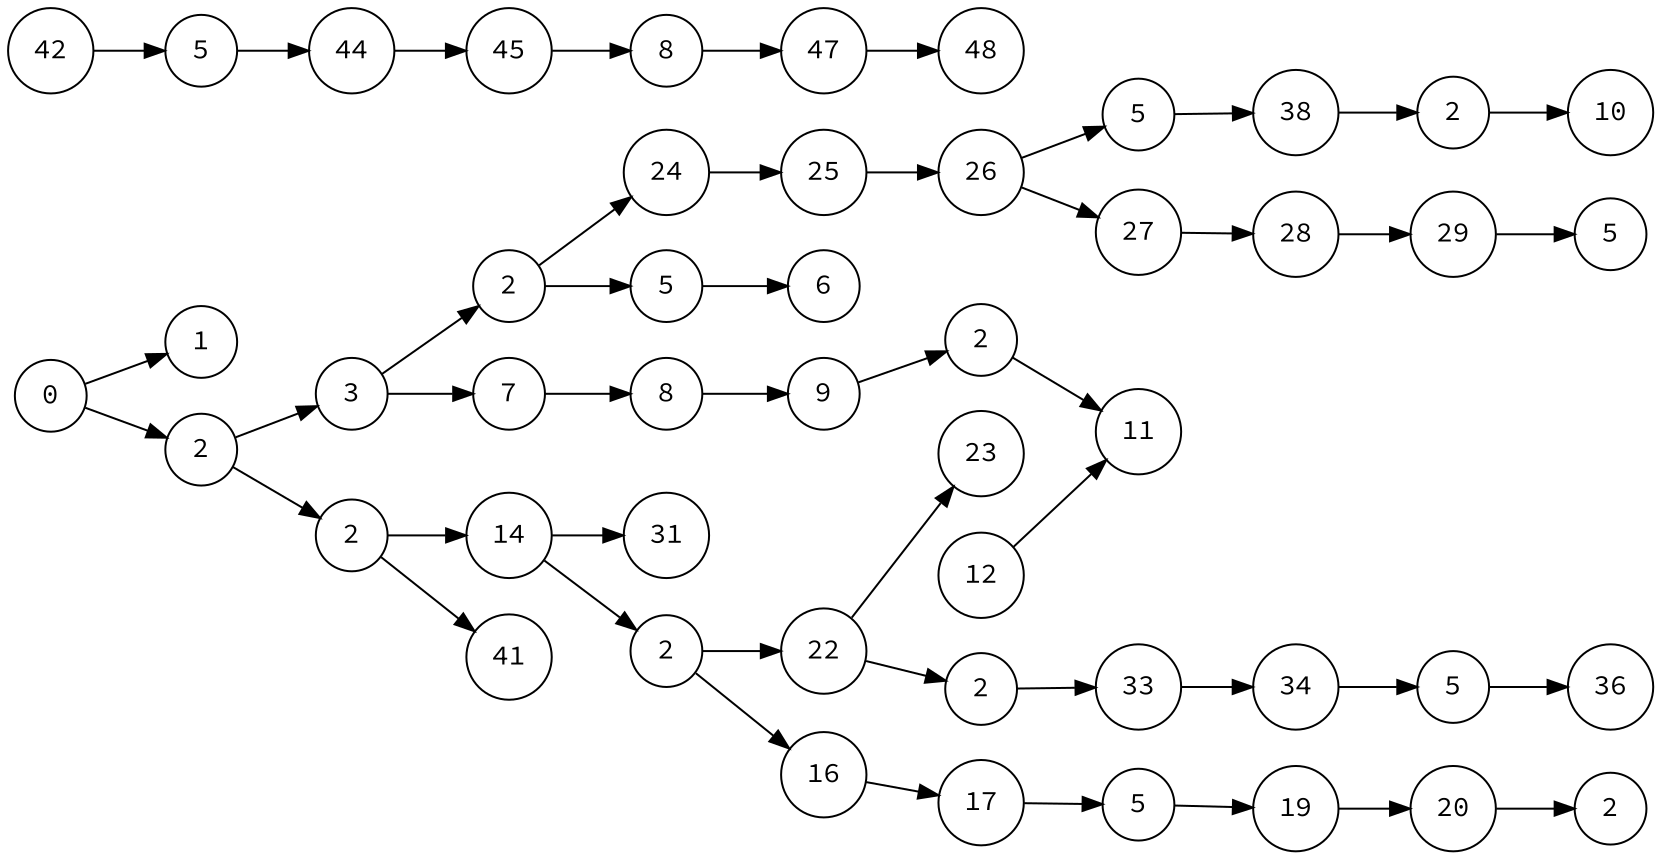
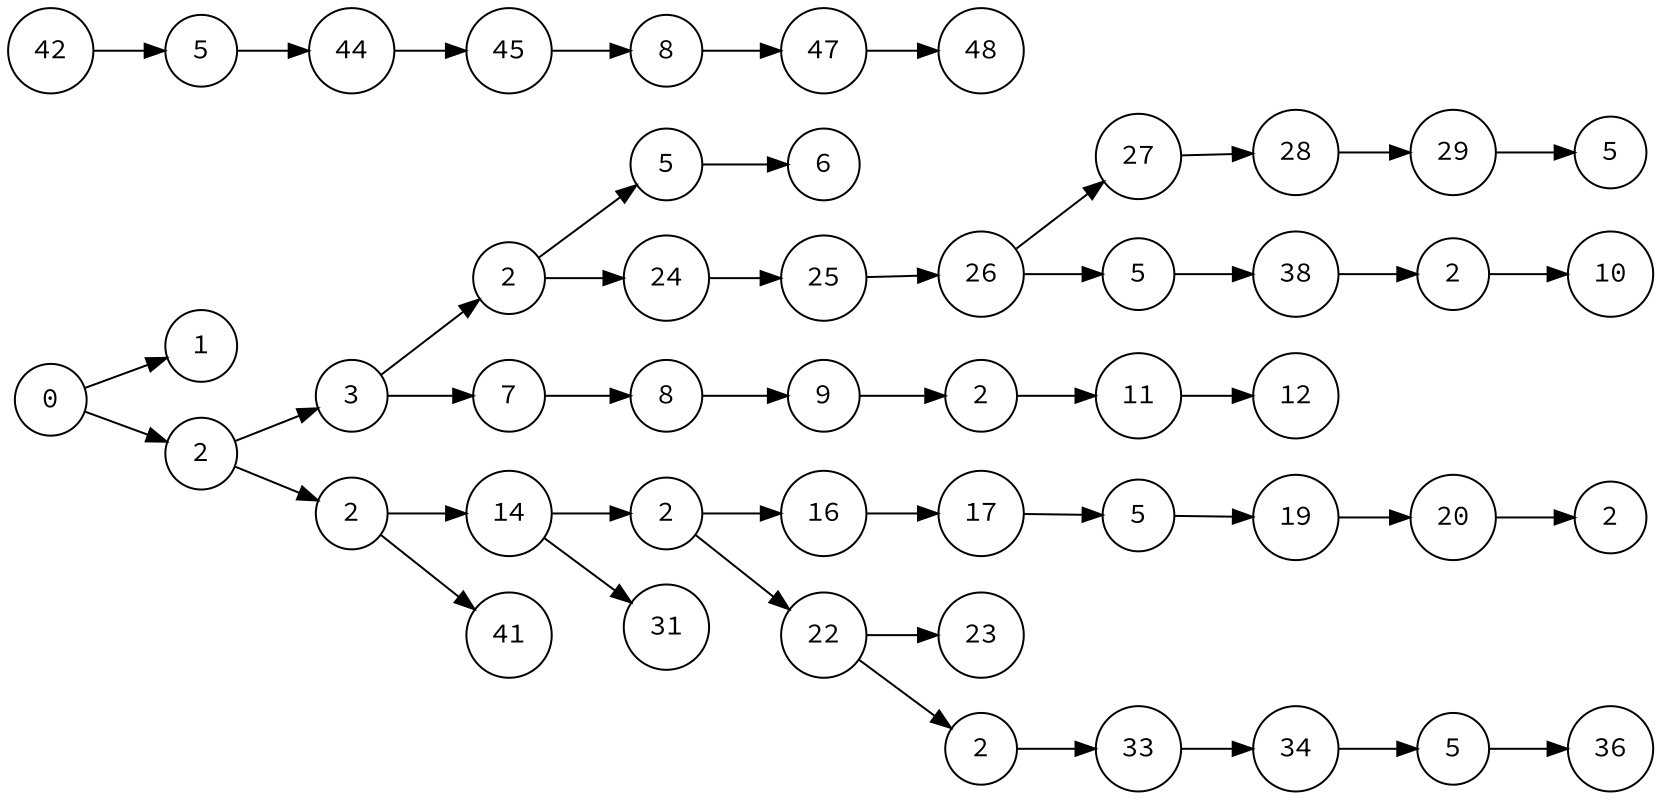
  digraph {
    fontname="Source Code Pro"
    rankdir=LR
    node [fontname="Source Code Pro" isInitial=false kind=PASSAGE shape=circle]
    edge [fontname="Source Code Pro" letter=0]
    n1 [isInitial=true label=0]
    1 [kind=AVOID]
    2
    3
    n5 [label=2]
    n6 [label=2]
    7
    14
    41
    5
    24
    8
    6 [kind=AVOID]
    25
    9
    n16 [label=2]
    11
    12 [kind=AVOID]
    n19 [label=2]
    31 [kind=AVOID]
    16
    22
    17
    23 [kind=AVOID]
    n25 [label=2]
    n26 [label=5]
    19
    20
    n29 [kind=ACCEPTING label=2]
    33
    26
    27
    n33 [label=5]
    28
    38
    29
    n37 [kind=ACCEPTING label=5]
    34
    n39 [label=5]
    36 [kind=ACCEPTING]
    n41 [label=2]
    n42 [kind=ACCEPTING label=10]
    n43 [label=5]
    42
    44
    45
    n47 [label=8]
    47
    48 [kind=AVOID]
    n1 -> 1
    n1 -> 2 [letter=1]
    2 -> 3
    2 -> n5 [letter=1]
    3 -> n6 [letter=1]
    3 -> 7
    n5 -> 14
    n5 -> 41 [letter=1]
    n6 -> 5
    n6 -> 24 [letter=1]
    7 -> 8
    14 -> n19 [letter=1]
    14 -> 31
    5 -> 6
    24 -> 25
    8 -> 9
    25 -> 26
    9 -> n16 [letter=1]
    n16 -> 11
-   12 -> 11
+   11 -> 12
    n19 -> 16 [letter=1]
    n19 -> 22
    16 -> 17
    22 -> 23
    22 -> n25 [letter=1]
    17 -> n26 [letter=1]
    n25 -> 33 [letter=1]
    n26 -> 19
    19 -> 20
    20 -> n29 [letter=1]
    33 -> 34
    26 -> 27
    26 -> n33 [letter=1]
    27 -> 28
    n33 -> 38
    28 -> 29
    38 -> n41 [letter=1]
    29 -> n37 [letter=1]
    34 -> n39 [letter=1]
    n39 -> 36
    n41 -> n42 [letter=1]
    n43 -> 44 [letter=1]
    42 -> n43 [letter=1]
    44 -> 45 [letter=1]
    45 -> n47
    n47 -> 47 [letter=1]
    47 -> 48 [letter=1]
  }
